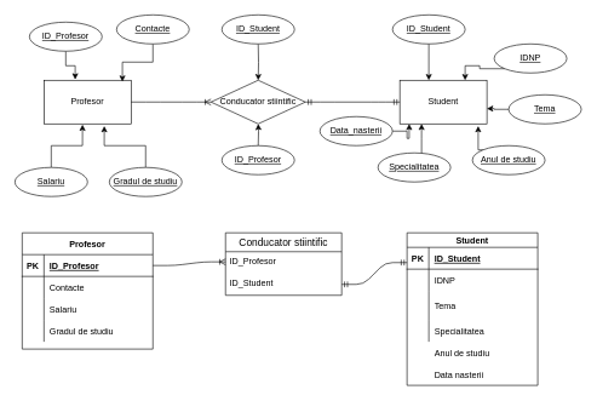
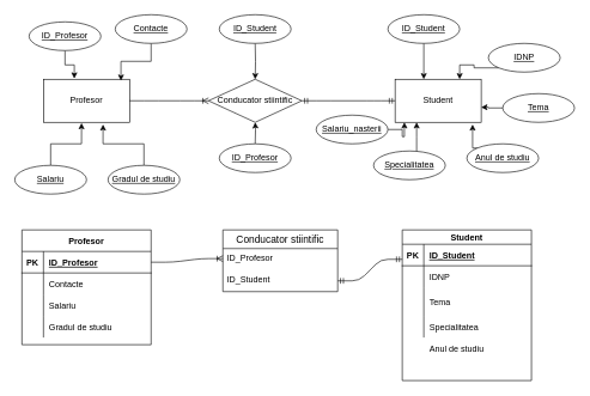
  <mxCell id="0" />
  <mxCell id="1" parent="0" />
  <mxCell id="2" value="Profesor" style="rounded=0;whiteSpace=wrap;html=1;" parent="1" vertex="1"><mxGeometry x="60" y="110" width="120" height="60" as="geometry" /></mxCell>
  <mxCell id="3" value="Student" style="rounded=0;whiteSpace=wrap;html=1;" parent="1" vertex="1"><mxGeometry x="550" y="110" width="120" height="60" as="geometry" /></mxCell>
  <mxCell id="4" value="Conducator stiintific" style="shape=rhombus;perimeter=rhombusPerimeter;whiteSpace=wrap;html=1;align=center;" parent="1" vertex="1"><mxGeometry x="290" y="110" width="130" height="60" as="geometry" /></mxCell>
  <mxCell id="5" value="" style="edgeStyle=entityRelationEdgeStyle;fontSize=12;html=1;endArrow=ERoneToMany;exitX=1;exitY=0.5;exitDx=0;exitDy=0;entryX=0;entryY=0.5;entryDx=0;entryDy=0;" parent="1" source="2" target="4" edge="1"><mxGeometry width="100" height="100" relative="1" as="geometry"><mxPoint x="220" y="160" as="sourcePoint" /><mxPoint x="320" y="60" as="targetPoint" /></mxGeometry></mxCell>
  <mxCell id="6" style="edgeStyle=orthogonalEdgeStyle;rounded=0;orthogonalLoop=1;jettySize=auto;html=1;entryX=0.358;entryY=-0.017;entryDx=0;entryDy=0;entryPerimeter=0;" parent="1" source="7" target="2" edge="1"><mxGeometry relative="1" as="geometry" /></mxCell>
  <mxCell id="7" value="ID_Profesor" style="ellipse;whiteSpace=wrap;html=1;align=center;fontStyle=4;" parent="1" vertex="1"><mxGeometry x="40" y="30" width="100" height="40" as="geometry" /></mxCell>
  <mxCell id="8" style="edgeStyle=orthogonalEdgeStyle;rounded=0;orthogonalLoop=1;jettySize=auto;html=1;exitX=0.5;exitY=1;exitDx=0;exitDy=0;entryX=0.9;entryY=0.033;entryDx=0;entryDy=0;entryPerimeter=0;" parent="1" source="9" target="2" edge="1"><mxGeometry relative="1" as="geometry" /></mxCell>
  <mxCell id="9" value="Contacte" style="ellipse;whiteSpace=wrap;html=1;align=center;fontStyle=4;" parent="1" vertex="1"><mxGeometry x="160" y="20" width="100" height="40" as="geometry" /></mxCell>
  <mxCell id="10" style="edgeStyle=orthogonalEdgeStyle;rounded=0;orthogonalLoop=1;jettySize=auto;html=1;exitX=0.5;exitY=0;exitDx=0;exitDy=0;entryX=0.442;entryY=1.017;entryDx=0;entryDy=0;entryPerimeter=0;" parent="1" source="11" target="2" edge="1"><mxGeometry relative="1" as="geometry" /></mxCell>
  <mxCell id="11" value="Salariu" style="ellipse;whiteSpace=wrap;html=1;align=center;fontStyle=4;" parent="1" vertex="1"><mxGeometry x="20" y="230" width="100" height="40" as="geometry" /></mxCell>
  <mxCell id="12" style="edgeStyle=orthogonalEdgeStyle;rounded=0;orthogonalLoop=1;jettySize=auto;html=1;entryX=0.692;entryY=1.05;entryDx=0;entryDy=0;entryPerimeter=0;" parent="1" source="13" target="2" edge="1"><mxGeometry relative="1" as="geometry" /></mxCell>
  <mxCell id="13" value="Gradul de studiu" style="ellipse;whiteSpace=wrap;html=1;align=center;fontStyle=4;" parent="1" vertex="1"><mxGeometry x="150" y="230" width="100" height="40" as="geometry" /></mxCell>
  <mxCell id="14" style="edgeStyle=orthogonalEdgeStyle;rounded=0;orthogonalLoop=1;jettySize=auto;html=1;exitX=0;exitY=0;exitDx=0;exitDy=0;entryX=0.9;entryY=1.05;entryDx=0;entryDy=0;entryPerimeter=0;" parent="1" source="15" target="3" edge="1"><mxGeometry relative="1" as="geometry" /></mxCell>
  <mxCell id="15" value="Anul de studiu" style="ellipse;whiteSpace=wrap;html=1;align=center;fontStyle=4;" parent="1" vertex="1"><mxGeometry x="650" y="200" width="100" height="40" as="geometry" /></mxCell>
  <mxCell id="16" style="edgeStyle=orthogonalEdgeStyle;rounded=0;orthogonalLoop=1;jettySize=auto;html=1;entryX=0.333;entryY=0;entryDx=0;entryDy=0;entryPerimeter=0;" parent="1" source="17" target="3" edge="1"><mxGeometry relative="1" as="geometry" /></mxCell>
  <mxCell id="17" value="ID_Student" style="ellipse;whiteSpace=wrap;html=1;align=center;fontStyle=4;" parent="1" vertex="1"><mxGeometry x="540" y="20" width="100" height="40" as="geometry" /></mxCell>
  <mxCell id="18" style="edgeStyle=orthogonalEdgeStyle;rounded=0;orthogonalLoop=1;jettySize=auto;html=1;exitX=0;exitY=1;exitDx=0;exitDy=0;entryX=0.75;entryY=0;entryDx=0;entryDy=0;" parent="1" source="19" target="3" edge="1"><mxGeometry relative="1" as="geometry" /></mxCell>
  <mxCell id="19" value="IDNP" style="ellipse;whiteSpace=wrap;html=1;align=center;fontStyle=4;" parent="1" vertex="1"><mxGeometry x="680" y="60" width="100" height="40" as="geometry" /></mxCell>
  <mxCell id="20" style="edgeStyle=orthogonalEdgeStyle;rounded=0;orthogonalLoop=1;jettySize=auto;html=1;entryX=1;entryY=0.65;entryDx=0;entryDy=0;entryPerimeter=0;" parent="1" source="21" target="3" edge="1"><mxGeometry relative="1" as="geometry" /></mxCell>
  <mxCell id="21" value="Tema" style="ellipse;whiteSpace=wrap;html=1;align=center;fontStyle=4;" parent="1" vertex="1"><mxGeometry x="700" y="130" width="100" height="40" as="geometry" /></mxCell>
  <mxCell id="22" style="edgeStyle=orthogonalEdgeStyle;rounded=0;orthogonalLoop=1;jettySize=auto;html=1;entryX=0.25;entryY=1;entryDx=0;entryDy=0;" parent="1" source="23" target="3" edge="1"><mxGeometry relative="1" as="geometry"><Array as="points"><mxPoint x="580" y="190" /></Array></mxGeometry></mxCell>
  <mxCell id="23" value="Specialitatea" style="ellipse;whiteSpace=wrap;html=1;align=center;fontStyle=4;" parent="1" vertex="1"><mxGeometry x="520" y="210" width="100" height="40" as="geometry" /></mxCell>
  <mxCell id="24" value="Profesor" style="shape=table;startSize=30;container=1;collapsible=1;childLayout=tableLayout;fixedRows=1;rowLines=0;fontStyle=1;align=center;resizeLast=1;" parent="1" vertex="1"><mxGeometry x="30" y="320" width="180" height="160" as="geometry" /></mxCell>
  <mxCell id="25" value="" style="shape=partialRectangle;collapsible=0;dropTarget=0;pointerEvents=0;fillColor=none;top=0;left=0;bottom=1;right=0;points=[[0,0.5],[1,0.5]];portConstraint=eastwest;" parent="24" vertex="1"><mxGeometry y="30" width="180" height="30" as="geometry" /></mxCell>
  <mxCell id="26" value="PK" style="shape=partialRectangle;connectable=0;fillColor=none;top=0;left=0;bottom=0;right=0;fontStyle=1;overflow=hidden;" parent="25" vertex="1"><mxGeometry width="30" height="30" as="geometry" /></mxCell>
  <mxCell id="27" value="ID_Profesor" style="shape=partialRectangle;connectable=0;fillColor=none;top=0;left=0;bottom=0;right=0;align=left;spacingLeft=6;fontStyle=5;overflow=hidden;" parent="25" vertex="1"><mxGeometry x="30" width="150" height="30" as="geometry" /></mxCell>
  <mxCell id="28" value="" style="shape=partialRectangle;collapsible=0;dropTarget=0;pointerEvents=0;fillColor=none;top=0;left=0;bottom=0;right=0;points=[[0,0.5],[1,0.5]];portConstraint=eastwest;" parent="24" vertex="1"><mxGeometry y="60" width="180" height="30" as="geometry" /></mxCell>
  <mxCell id="29" value="" style="shape=partialRectangle;connectable=0;fillColor=none;top=0;left=0;bottom=0;right=0;editable=1;overflow=hidden;" parent="28" vertex="1"><mxGeometry width="30" height="30" as="geometry" /></mxCell>
  <mxCell id="30" value="Contacte" style="shape=partialRectangle;connectable=0;fillColor=none;top=0;left=0;bottom=0;right=0;align=left;spacingLeft=6;overflow=hidden;" parent="28" vertex="1"><mxGeometry x="30" width="150" height="30" as="geometry" /></mxCell>
  <mxCell id="31" value="" style="shape=partialRectangle;collapsible=0;dropTarget=0;pointerEvents=0;fillColor=none;top=0;left=0;bottom=0;right=0;points=[[0,0.5],[1,0.5]];portConstraint=eastwest;" parent="24" vertex="1"><mxGeometry y="90" width="180" height="30" as="geometry" /></mxCell>
  <mxCell id="32" value="" style="shape=partialRectangle;connectable=0;fillColor=none;top=0;left=0;bottom=0;right=0;editable=1;overflow=hidden;" parent="31" vertex="1"><mxGeometry width="30" height="30" as="geometry" /></mxCell>
  <mxCell id="33" value="Salariu" style="shape=partialRectangle;connectable=0;fillColor=none;top=0;left=0;bottom=0;right=0;align=left;spacingLeft=6;overflow=hidden;" parent="31" vertex="1"><mxGeometry x="30" width="150" height="30" as="geometry" /></mxCell>
  <mxCell id="34" value="" style="shape=partialRectangle;collapsible=0;dropTarget=0;pointerEvents=0;fillColor=none;top=0;left=0;bottom=0;right=0;points=[[0,0.5],[1,0.5]];portConstraint=eastwest;" parent="24" vertex="1"><mxGeometry y="120" width="180" height="30" as="geometry" /></mxCell>
  <mxCell id="35" value="" style="shape=partialRectangle;connectable=0;fillColor=none;top=0;left=0;bottom=0;right=0;editable=1;overflow=hidden;" parent="34" vertex="1"><mxGeometry width="30" height="30" as="geometry" /></mxCell>
  <mxCell id="36" value="Gradul de studiu" style="shape=partialRectangle;connectable=0;fillColor=none;top=0;left=0;bottom=0;right=0;align=left;spacingLeft=6;overflow=hidden;" parent="34" vertex="1"><mxGeometry x="30" width="150" height="30" as="geometry" /></mxCell>
  <mxCell id="37" value="Student" style="shape=table;startSize=20;container=1;collapsible=1;childLayout=tableLayout;fixedRows=1;rowLines=0;fontStyle=1;align=center;resizeLast=1;" parent="1" vertex="1"><mxGeometry x="560" y="320" width="180" height="210" as="geometry" /></mxCell>
  <mxCell id="38" value="" style="shape=partialRectangle;collapsible=0;dropTarget=0;pointerEvents=0;fillColor=none;top=0;left=0;bottom=1;right=0;points=[[0,0.5],[1,0.5]];portConstraint=eastwest;" parent="37" vertex="1"><mxGeometry y="20" width="180" height="30" as="geometry" /></mxCell>
  <mxCell id="39" value="PK" style="shape=partialRectangle;connectable=0;fillColor=none;top=0;left=0;bottom=0;right=0;fontStyle=1;overflow=hidden;" parent="38" vertex="1"><mxGeometry width="30" height="30" as="geometry" /></mxCell>
  <mxCell id="40" value="ID_Student" style="shape=partialRectangle;connectable=0;fillColor=none;top=0;left=0;bottom=0;right=0;align=left;spacingLeft=6;fontStyle=5;overflow=hidden;" parent="38" vertex="1"><mxGeometry x="30" width="150" height="30" as="geometry" /></mxCell>
  <mxCell id="41" value="" style="shape=partialRectangle;collapsible=0;dropTarget=0;pointerEvents=0;fillColor=none;top=0;left=0;bottom=0;right=0;points=[[0,0.5],[1,0.5]];portConstraint=eastwest;" parent="37" vertex="1"><mxGeometry y="50" width="180" height="30" as="geometry" /></mxCell>
  <mxCell id="42" value="" style="shape=partialRectangle;connectable=0;fillColor=none;top=0;left=0;bottom=0;right=0;editable=1;overflow=hidden;" parent="41" vertex="1"><mxGeometry width="30" height="30" as="geometry" /></mxCell>
  <mxCell id="43" value="IDNP" style="shape=partialRectangle;connectable=0;fillColor=none;top=0;left=0;bottom=0;right=0;align=left;spacingLeft=6;overflow=hidden;" parent="41" vertex="1"><mxGeometry x="30" width="150" height="30" as="geometry" /></mxCell>
  <mxCell id="44" value="" style="shape=partialRectangle;collapsible=0;dropTarget=0;pointerEvents=0;fillColor=none;top=0;left=0;bottom=0;right=0;points=[[0,0.5],[1,0.5]];portConstraint=eastwest;" parent="37" vertex="1"><mxGeometry y="80" width="180" height="40" as="geometry" /></mxCell>
  <mxCell id="45" value="" style="shape=partialRectangle;connectable=0;fillColor=none;top=0;left=0;bottom=0;right=0;editable=1;overflow=hidden;" parent="44" vertex="1"><mxGeometry width="30" height="40" as="geometry" /></mxCell>
  <mxCell id="46" value="Tema" style="shape=partialRectangle;connectable=0;fillColor=none;top=0;left=0;bottom=0;right=0;align=left;spacingLeft=6;overflow=hidden;" parent="44" vertex="1"><mxGeometry x="30" width="150" height="40" as="geometry" /></mxCell>
  <mxCell id="47" value="" style="shape=partialRectangle;collapsible=0;dropTarget=0;pointerEvents=0;fillColor=none;top=0;left=0;bottom=0;right=0;points=[[0,0.5],[1,0.5]];portConstraint=eastwest;" parent="37" vertex="1"><mxGeometry y="120" width="180" height="30" as="geometry" /></mxCell>
  <mxCell id="48" value="" style="shape=partialRectangle;connectable=0;fillColor=none;top=0;left=0;bottom=0;right=0;editable=1;overflow=hidden;" parent="47" vertex="1"><mxGeometry width="30" height="30" as="geometry" /></mxCell>
  <mxCell id="49" value="Specialitatea" style="shape=partialRectangle;connectable=0;fillColor=none;top=0;left=0;bottom=0;right=0;align=left;spacingLeft=6;overflow=hidden;" parent="47" vertex="1"><mxGeometry x="30" width="150" height="30" as="geometry" /></mxCell>
  <mxCell id="50" value="Anul de studiu" style="shape=partialRectangle;connectable=0;fillColor=none;top=0;left=0;bottom=0;right=0;align=left;spacingLeft=6;overflow=hidden;" parent="1" vertex="1"><mxGeometry x="590" y="470" width="150" height="30" as="geometry" /></mxCell>
- <mxCell id="51" value="Data nasterii" style="shape=partialRectangle;connectable=0;fillColor=none;top=0;left=0;bottom=0;right=0;align=left;spacingLeft=6;overflow=hidden;" parent="1" vertex="1"><mxGeometry x="590" y="500" width="150" height="30" as="geometry" /></mxCell>
  <mxCell id="52" value="Conducator stiintific" style="swimlane;fontStyle=0;childLayout=stackLayout;horizontal=1;startSize=26;horizontalStack=0;resizeParent=1;resizeParentMax=0;resizeLast=0;collapsible=1;marginBottom=0;align=center;fontSize=14;" parent="1" vertex="1"><mxGeometry x="310" y="320" width="160" height="86" as="geometry" /></mxCell>
  <mxCell id="53" value="ID_Profesor" style="text;strokeColor=none;fillColor=none;spacingLeft=4;spacingRight=4;overflow=hidden;rotatable=0;points=[[0,0.5],[1,0.5]];portConstraint=eastwest;fontSize=12;" parent="52" vertex="1"><mxGeometry y="26" width="160" height="30" as="geometry" /></mxCell>
  <mxCell id="54" value="ID_Student" style="text;strokeColor=none;fillColor=none;spacingLeft=4;spacingRight=4;overflow=hidden;rotatable=0;points=[[0,0.5],[1,0.5]];portConstraint=eastwest;fontSize=12;" parent="52" vertex="1"><mxGeometry y="56" width="160" height="30" as="geometry" /></mxCell>
  <mxCell id="55" value="" style="edgeStyle=entityRelationEdgeStyle;fontSize=12;html=1;endArrow=ERoneToMany;exitX=1;exitY=0.5;exitDx=0;exitDy=0;" parent="1" source="25" edge="1"><mxGeometry width="100" height="100" relative="1" as="geometry"><mxPoint x="220" y="460" as="sourcePoint" /><mxPoint x="310" y="360" as="targetPoint" /></mxGeometry></mxCell>
  <mxCell id="56" style="edgeStyle=orthogonalEdgeStyle;rounded=0;orthogonalLoop=1;jettySize=auto;html=1;entryX=0.108;entryY=1;entryDx=0;entryDy=0;entryPerimeter=0;" parent="1" source="57" target="3" edge="1"><mxGeometry relative="1" as="geometry" /></mxCell>
- <mxCell id="57" value="Data_nasterii" style="ellipse;whiteSpace=wrap;html=1;align=center;fontStyle=4;" parent="1" vertex="1"><mxGeometry x="440" y="160" width="100" height="40" as="geometry" /></mxCell>
+ <mxCell id="57" value="Salariu_nasterii" style="ellipse;whiteSpace=wrap;html=1;align=center;fontStyle=4;" parent="1" vertex="1"><mxGeometry x="440" y="160" width="100" height="40" as="geometry" /></mxCell>
  <mxCell id="58" value="" style="edgeStyle=entityRelationEdgeStyle;fontSize=12;html=1;endArrow=ERmandOne;startArrow=ERmandOne;entryX=0;entryY=0.5;entryDx=0;entryDy=0;" parent="1" source="4" target="3" edge="1"><mxGeometry width="100" height="100" relative="1" as="geometry"><mxPoint x="430" y="210" as="sourcePoint" /><mxPoint x="530" y="110" as="targetPoint" /></mxGeometry></mxCell>
  <mxCell id="59" value="" style="edgeStyle=entityRelationEdgeStyle;fontSize=12;html=1;endArrow=ERmandOne;startArrow=ERmandOne;exitX=1;exitY=0.5;exitDx=0;exitDy=0;" parent="1" source="54" edge="1"><mxGeometry width="100" height="100" relative="1" as="geometry"><mxPoint x="470" y="461" as="sourcePoint" /><mxPoint x="560" y="361" as="targetPoint" /></mxGeometry></mxCell>
  <mxCell id="60" value="" style="edgeStyle=orthogonalEdgeStyle;rounded=0;orthogonalLoop=1;jettySize=auto;html=1;" parent="1" target="4" edge="1"><mxGeometry relative="1" as="geometry"><mxPoint x="355" y="200" as="sourcePoint" /></mxGeometry></mxCell>
  <mxCell id="61" value="" style="edgeStyle=orthogonalEdgeStyle;rounded=0;orthogonalLoop=1;jettySize=auto;html=1;" parent="1" target="4" edge="1"><mxGeometry relative="1" as="geometry"><mxPoint x="355" y="60" as="sourcePoint" /></mxGeometry></mxCell>
  <mxCell id="62" value="ID_Student" style="ellipse;whiteSpace=wrap;html=1;align=center;fontStyle=4;" vertex="1" parent="1"><mxGeometry x="305" y="20" width="100" height="40" as="geometry" /></mxCell>
  <mxCell id="63" value="ID_Profesor" style="ellipse;whiteSpace=wrap;html=1;align=center;fontStyle=4;" vertex="1" parent="1"><mxGeometry x="305" y="200" width="100" height="40" as="geometry" /></mxCell>
